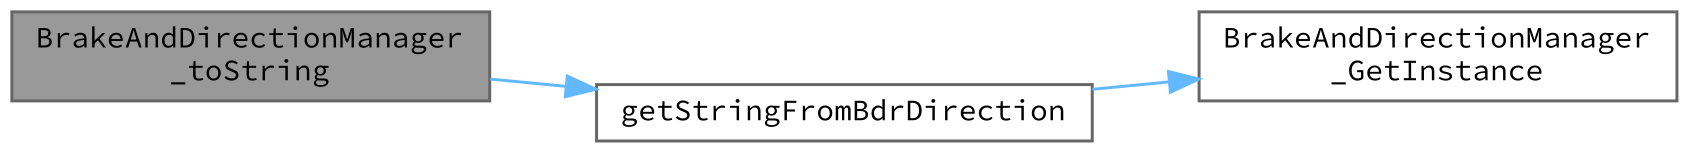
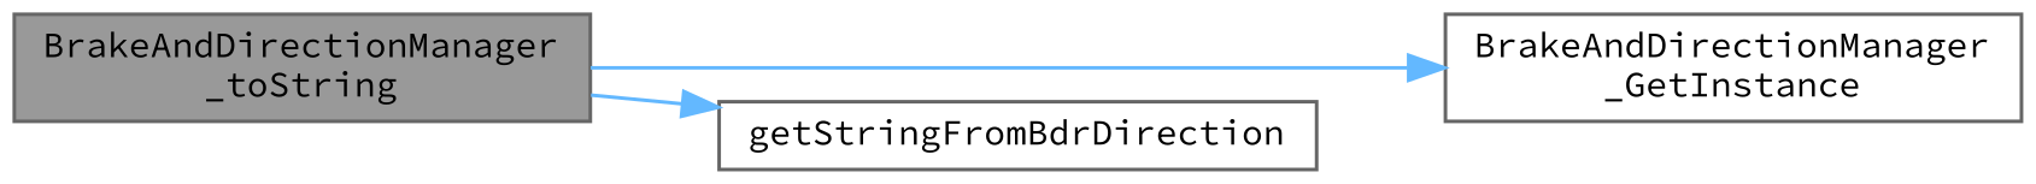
  digraph {
    fontname="Source Code Pro"
    rankdir=LR
    node [color=grey40 fillcolor=white fontname="Source Code Pro" fontsize=10 shape=box style=filled]
    edge [color=steelblue1 fontname="Source Code Pro" fontsize=10 labelfontname=Helvetica labelfontsize=10 style=solid]
    n1 [color=gray40 fillcolor=grey60 fontcolor=black height=0.2 label="BrakeAndDirectionManager\l_toString" width=0.4]
    n2 [height=0.2 label="BrakeAndDirectionManager\l_GetInstance" width=0.4]
    n3 [height=0.2 label=getStringFromBdrDirection width=0.4]
-   n3 -> n2
+   n1 -> n2
    n1 -> n3
  }
